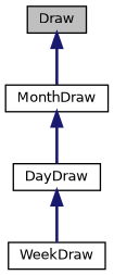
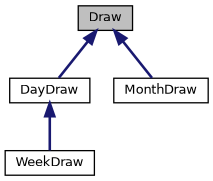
  digraph {
    node [color=black fillcolor=white fontname=Helvetica fontsize=10 shape=record style=filled]
    edge [color=midnightblue dir=back fontname=Helvetica fontsize=10 labelfontname=Helvetica labelfontsize=10 style=bold]
    n1 [fillcolor=grey75 fontcolor=black height=0.2 label=Draw width=0.4]
    n2 [height=0.2 label=DayDraw width=0.4]
    n3 [height=0.2 label=MonthDraw width=0.4]
    n4 [height=0.2 label=WeekDraw width=0.4]
-   n3 -> n2
+   n1 -> n2
    n1 -> n3
    n2 -> n4
  }
